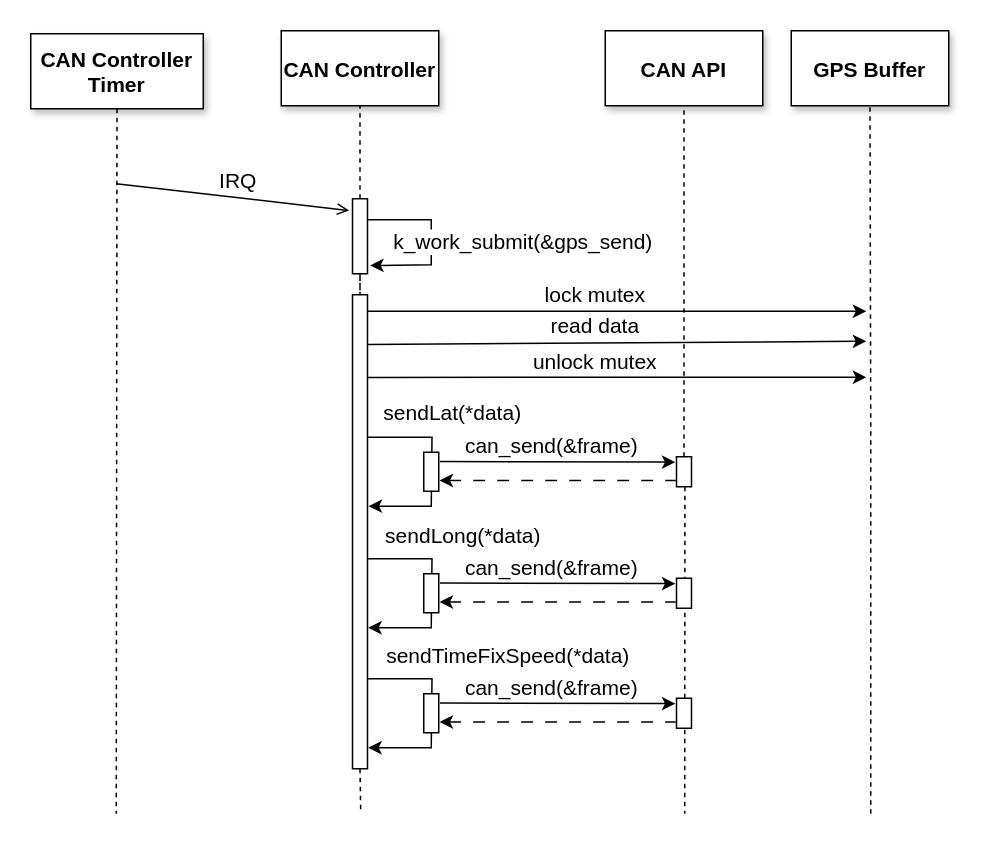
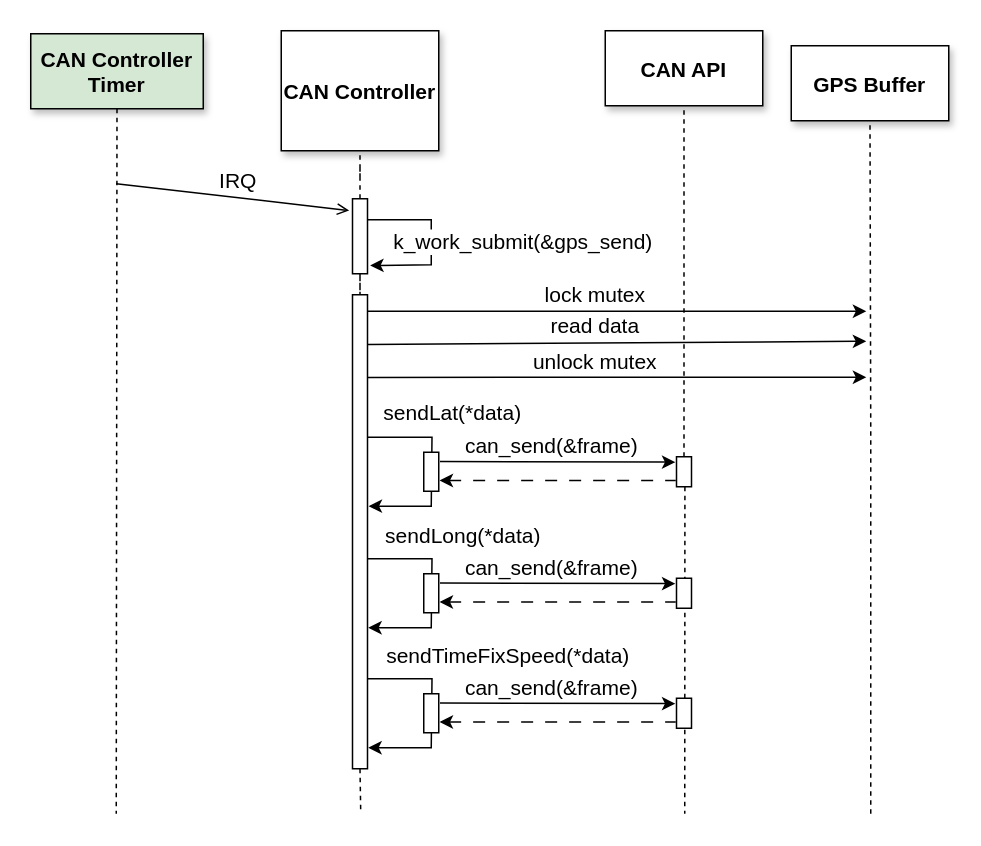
  <mxCell id="0" />
  <mxCell id="1" parent="0" />
  <mxCell id="2" value="" style="edgeStyle=orthogonalEdgeStyle;rounded=0;orthogonalLoop=1;jettySize=auto;html=1;dashed=1;endArrow=none;endFill=0;" edge="1" parent="1" source="18" target="11"><mxGeometry relative="1" as="geometry" /></mxCell>
  <mxCell id="3" value="" style="edgeStyle=orthogonalEdgeStyle;rounded=0;orthogonalLoop=1;jettySize=auto;html=1;endArrow=none;endFill=0;dashed=1;fontFamily=Helvetica;fontSize=14;exitX=0.5;exitY=1;exitDx=0;exitDy=0;" parent="1" edge="1" source="6"><mxGeometry relative="1" as="geometry"><mxPoint x="77" y="112" as="sourcePoint" /><mxPoint x="77" y="542" as="targetPoint" /></mxGeometry></mxCell>
  <mxCell id="4" value="" style="endArrow=open;html=1;rounded=0;endFill=0;fontFamily=Helvetica;fontSize=14;entryX=-0.221;entryY=0.157;entryDx=0;entryDy=0;entryPerimeter=0;" parent="1" target="18" edge="1"><mxGeometry width="50" height="50" relative="1" as="geometry"><mxPoint x="77" y="122" as="sourcePoint" /><mxPoint x="197" y="132" as="targetPoint" /></mxGeometry></mxCell>
  <mxCell id="5" value="IRQ" style="edgeLabel;html=1;align=center;verticalAlign=middle;resizable=0;points=[];fontFamily=Helvetica;fontSize=14;" parent="4" vertex="1" connectable="0"><mxGeometry x="-0.195" y="-2" relative="1" as="geometry"><mxPoint x="18" y="-12" as="offset" /></mxGeometry></mxCell>
- <mxCell id="6" value="CAN Controller&#10;Timer" style="shadow=1;fontFamily=Helvetica;fontSize=14;fontStyle=1" vertex="1" parent="1"><mxGeometry x="20" y="22" width="115" height="50" as="geometry" /></mxCell>
+ <mxCell id="6" value="CAN Controller&#10;Timer" style="shadow=1;fontFamily=Helvetica;fontSize=14;fontStyle=1;fillColor=#d5e8d4;" vertex="1" parent="1"><mxGeometry x="20" y="22" width="115" height="50" as="geometry" /></mxCell>
  <mxCell id="7" value="CAN API" style="shadow=1;fontFamily=Helvetica;fontSize=14;fontStyle=1" vertex="1" parent="1"><mxGeometry x="403" y="20" width="105" height="50" as="geometry" /></mxCell>
  <mxCell id="8" value="" style="edgeStyle=elbowEdgeStyle;elbow=horizontal;endArrow=none;dashed=1;fontFamily=Helvetica;fontSize=14;" edge="1" parent="1"><mxGeometry x="230.0" y="310" width="100" height="100" as="geometry"><mxPoint x="456.105" y="324" as="sourcePoint" /><mxPoint x="456" y="542" as="targetPoint" /><Array as="points" /></mxGeometry></mxCell>
- <mxCell id="9" value="CAN Controller" style="shadow=1;fontFamily=Helvetica;fontSize=14;fontStyle=1" vertex="1" parent="1"><mxGeometry x="187" y="20" width="105" height="50" as="geometry" /></mxCell>
+ <mxCell id="9" value="CAN Controller" style="shadow=1;fontFamily=Helvetica;fontSize=14;fontStyle=1" vertex="1" parent="1"><mxGeometry x="187" y="20" width="105" height="80" as="geometry" /></mxCell>
  <mxCell id="10" value="" style="edgeStyle=elbowEdgeStyle;elbow=horizontal;endArrow=none;dashed=1;fontFamily=Helvetica;fontSize=14;exitX=0.5;exitY=1;exitDx=0;exitDy=0;" edge="1" parent="1" source="11"><mxGeometry x="230.0" y="310" width="100" height="100" as="geometry"><mxPoint x="240" y="262" as="sourcePoint" /><mxPoint x="240" y="542" as="targetPoint" /><Array as="points" /></mxGeometry></mxCell>
  <mxCell id="11" value="" style="rounded=0;whiteSpace=wrap;html=1;fontFamily=Helvetica;fontSize=14;" vertex="1" parent="1"><mxGeometry x="234.5" y="196" width="10" height="316" as="geometry" /></mxCell>
  <mxCell id="12" value="" style="endArrow=classic;html=1;rounded=0;entryX=-0.072;entryY=0.18;entryDx=0;entryDy=0;entryPerimeter=0;fontFamily=Helvetica;fontSize=14;exitX=1.084;exitY=0.238;exitDx=0;exitDy=0;exitPerimeter=0;" edge="1" parent="1" target="16" source="31"><mxGeometry width="50" height="50" relative="1" as="geometry"><mxPoint x="307" y="307" as="sourcePoint" /><mxPoint x="84.94" y="308.2" as="targetPoint" /><Array as="points" /></mxGeometry></mxCell>
  <mxCell id="13" value="can_send(&amp;amp;frame)" style="edgeLabel;html=1;align=center;verticalAlign=middle;resizable=0;points=[];fontFamily=Helvetica;fontSize=14;" vertex="1" connectable="0" parent="12"><mxGeometry x="0.287" relative="1" as="geometry"><mxPoint x="-27" y="-11" as="offset" /></mxGeometry></mxCell>
  <mxCell id="14" value="" style="endArrow=none;html=1;rounded=0;endFill=0;startArrow=classic;startFill=1;dashed=1;dashPattern=8 8;fontFamily=Helvetica;fontSize=14;entryX=-0.049;entryY=0.791;entryDx=0;entryDy=0;entryPerimeter=0;exitX=1.056;exitY=0.725;exitDx=0;exitDy=0;exitPerimeter=0;" edge="1" parent="1" target="16" source="31"><mxGeometry width="50" height="50" relative="1" as="geometry"><mxPoint x="327" y="320" as="sourcePoint" /><mxPoint x="357" y="320" as="targetPoint" /></mxGeometry></mxCell>
  <mxCell id="15" value="" style="edgeStyle=orthogonalEdgeStyle;rounded=0;orthogonalLoop=1;jettySize=auto;html=1;entryX=0.5;entryY=1;entryDx=0;entryDy=0;endArrow=none;endFill=0;dashed=1;" edge="1" parent="1" source="16" target="7"><mxGeometry relative="1" as="geometry"><mxPoint x="455.5" y="319" as="targetPoint" /></mxGeometry></mxCell>
  <mxCell id="16" value="" style="rounded=0;whiteSpace=wrap;html=1;fontFamily=Helvetica;fontSize=14;" vertex="1" parent="1"><mxGeometry x="450.5" y="304" width="10" height="20" as="geometry" /></mxCell>
  <mxCell id="17" value="" style="edgeStyle=orthogonalEdgeStyle;rounded=0;orthogonalLoop=1;jettySize=auto;html=1;startArrow=none;startFill=0;endArrow=none;endFill=0;dashed=1;" edge="1" parent="1" source="18" target="9"><mxGeometry relative="1" as="geometry" /></mxCell>
  <mxCell id="18" value="" style="rounded=0;whiteSpace=wrap;html=1;fontFamily=Helvetica;fontSize=14;" vertex="1" parent="1"><mxGeometry x="234.5" y="132" width="10" height="50" as="geometry" /></mxCell>
  <mxCell id="19" value="" style="endArrow=classic;html=1;rounded=0;entryX=1.176;entryY=0.81;entryDx=0;entryDy=0;entryPerimeter=0;fontFamily=Helvetica;fontSize=14;" edge="1" parent="1"><mxGeometry width="50" height="50" relative="1" as="geometry"><mxPoint x="244.5" y="146" as="sourcePoint" /><mxPoint x="246.26" y="176.5" as="targetPoint" /><Array as="points"><mxPoint x="287" y="146" /><mxPoint x="287" y="176" /></Array></mxGeometry></mxCell>
  <mxCell id="20" value="&lt;div style=&quot;font-size: 14px;&quot;&gt;k_work_submit(&amp;amp;gps_send)&lt;/div&gt;" style="edgeLabel;html=1;align=center;verticalAlign=middle;resizable=0;points=[];fontSize=14;fontFamily=Helvetica;" vertex="1" connectable="0" parent="19"><mxGeometry x="-0.028" relative="1" as="geometry"><mxPoint x="60" y="2" as="offset" /></mxGeometry></mxCell>
- <mxCell id="21" value="GPS Buffer" style="shadow=1;fontFamily=Helvetica;fontSize=14;fontStyle=1" vertex="1" parent="1"><mxGeometry x="527" y="20" width="105" height="50" as="geometry" /></mxCell>
+ <mxCell id="21" value="GPS Buffer" style="shadow=1;fontFamily=Helvetica;fontSize=14;fontStyle=1" vertex="1" parent="1"><mxGeometry x="527" y="30" width="105" height="50" as="geometry" /></mxCell>
  <mxCell id="22" value="" style="edgeStyle=orthogonalEdgeStyle;rounded=0;orthogonalLoop=1;jettySize=auto;html=1;entryX=0.5;entryY=1;entryDx=0;entryDy=0;endArrow=none;endFill=0;dashed=1;" edge="1" parent="1" target="21"><mxGeometry relative="1" as="geometry"><mxPoint x="579.5" y="319" as="targetPoint" /><mxPoint x="580" y="542" as="sourcePoint" /><Array as="points"><mxPoint x="580" y="286" /></Array></mxGeometry></mxCell>
  <mxCell id="23" value="" style="endArrow=classic;html=1;rounded=0;fontFamily=Helvetica;fontSize=14;exitX=1.007;exitY=0.795;exitDx=0;exitDy=0;exitPerimeter=0;" edge="1" parent="1"><mxGeometry width="50" height="50" relative="1" as="geometry"><mxPoint x="244.57" y="229.1" as="sourcePoint" /><mxPoint x="577" y="227" as="targetPoint" /></mxGeometry></mxCell>
  <mxCell id="24" value="read data" style="edgeLabel;html=1;align=center;verticalAlign=middle;resizable=0;points=[];fontFamily=Helvetica;fontSize=14;" vertex="1" connectable="0" parent="23"><mxGeometry x="0.388" y="-1" relative="1" as="geometry"><mxPoint x="-80" y="-12" as="offset" /></mxGeometry></mxCell>
  <mxCell id="25" value="" style="endArrow=classic;html=1;rounded=0;fontFamily=Helvetica;fontSize=14;exitX=1.007;exitY=0.553;exitDx=0;exitDy=0;exitPerimeter=0;" edge="1" parent="1"><mxGeometry width="50" height="50" relative="1" as="geometry"><mxPoint x="244.57" y="206.996" as="sourcePoint" /><mxPoint x="577" y="207" as="targetPoint" /></mxGeometry></mxCell>
  <mxCell id="26" value="lock mutex" style="edgeLabel;html=1;align=center;verticalAlign=middle;resizable=0;points=[];fontFamily=Helvetica;fontSize=14;" vertex="1" connectable="0" parent="25"><mxGeometry x="0.388" y="-1" relative="1" as="geometry"><mxPoint x="-80" y="-12" as="offset" /></mxGeometry></mxCell>
  <mxCell id="27" value="" style="endArrow=classic;html=1;rounded=0;fontFamily=Helvetica;fontSize=14;exitX=1.007;exitY=0.795;exitDx=0;exitDy=0;exitPerimeter=0;" edge="1" parent="1"><mxGeometry width="50" height="50" relative="1" as="geometry"><mxPoint x="244.5" y="251.1" as="sourcePoint" /><mxPoint x="577" y="251" as="targetPoint" /></mxGeometry></mxCell>
  <mxCell id="28" value="unlock mutex" style="edgeLabel;html=1;align=center;verticalAlign=middle;resizable=0;points=[];fontFamily=Helvetica;fontSize=14;" vertex="1" connectable="0" parent="27"><mxGeometry x="0.388" y="-1" relative="1" as="geometry"><mxPoint x="-80" y="-12" as="offset" /></mxGeometry></mxCell>
  <mxCell id="29" value="" style="endArrow=classic;html=1;rounded=0;exitX=0.95;exitY=0.078;exitDx=0;exitDy=0;exitPerimeter=0;fontFamily=Helvetica;fontSize=14;entryX=1.073;entryY=0.446;entryDx=0;entryDy=0;entryPerimeter=0;" edge="1" parent="1" target="11"><mxGeometry width="50" height="50" relative="1" as="geometry"><mxPoint x="244.5" y="291" as="sourcePoint" /><mxPoint x="247" y="337" as="targetPoint" /><Array as="points"><mxPoint x="287.5" y="291" /><mxPoint x="287" y="337" /></Array></mxGeometry></mxCell>
  <mxCell id="30" value="sendLat(*data)" style="edgeLabel;html=1;align=center;verticalAlign=middle;resizable=0;points=[];fontFamily=Helvetica;fontSize=14;" vertex="1" connectable="0" parent="29"><mxGeometry x="-0.665" y="2" relative="1" as="geometry"><mxPoint x="34" y="-15" as="offset" /></mxGeometry></mxCell>
  <mxCell id="31" value="" style="rounded=0;whiteSpace=wrap;html=1;fontFamily=Helvetica;fontSize=14;" vertex="1" parent="1"><mxGeometry x="282" y="301" width="10" height="26" as="geometry" /></mxCell>
  <mxCell id="32" value="" style="endArrow=classic;html=1;rounded=0;entryX=-0.072;entryY=0.18;entryDx=0;entryDy=0;entryPerimeter=0;fontFamily=Helvetica;fontSize=14;exitX=1.084;exitY=0.238;exitDx=0;exitDy=0;exitPerimeter=0;" edge="1" parent="1" source="38" target="35"><mxGeometry width="50" height="50" relative="1" as="geometry"><mxPoint x="307" y="388" as="sourcePoint" /><mxPoint x="84.94" y="389.2" as="targetPoint" /><Array as="points" /></mxGeometry></mxCell>
  <mxCell id="33" value="can_send(&amp;amp;frame)" style="edgeLabel;html=1;align=center;verticalAlign=middle;resizable=0;points=[];fontFamily=Helvetica;fontSize=14;" vertex="1" connectable="0" parent="32"><mxGeometry x="0.287" relative="1" as="geometry"><mxPoint x="-27" y="-11" as="offset" /></mxGeometry></mxCell>
  <mxCell id="34" value="" style="endArrow=none;html=1;rounded=0;endFill=0;startArrow=classic;startFill=1;dashed=1;dashPattern=8 8;fontFamily=Helvetica;fontSize=14;entryX=-0.049;entryY=0.791;entryDx=0;entryDy=0;entryPerimeter=0;exitX=1.056;exitY=0.725;exitDx=0;exitDy=0;exitPerimeter=0;" edge="1" parent="1" source="38" target="35"><mxGeometry width="50" height="50" relative="1" as="geometry"><mxPoint x="327" y="401" as="sourcePoint" /><mxPoint x="357" y="401" as="targetPoint" /></mxGeometry></mxCell>
  <mxCell id="35" value="" style="rounded=0;whiteSpace=wrap;html=1;fontFamily=Helvetica;fontSize=14;" vertex="1" parent="1"><mxGeometry x="450.5" y="385" width="10" height="20" as="geometry" /></mxCell>
  <mxCell id="36" value="" style="endArrow=classic;html=1;rounded=0;exitX=0.95;exitY=0.078;exitDx=0;exitDy=0;exitPerimeter=0;fontFamily=Helvetica;fontSize=14;entryX=1.071;entryY=0.512;entryDx=0;entryDy=0;entryPerimeter=0;" edge="1" parent="1"><mxGeometry width="50" height="50" relative="1" as="geometry"><mxPoint x="244.5" y="372" as="sourcePoint" /><mxPoint x="245" y="418" as="targetPoint" /><Array as="points"><mxPoint x="287.5" y="372" /><mxPoint x="287" y="418" /></Array></mxGeometry></mxCell>
  <mxCell id="37" value="sendLong(*data)" style="edgeLabel;html=1;align=center;verticalAlign=middle;resizable=0;points=[];fontFamily=Helvetica;fontSize=14;" vertex="1" connectable="0" parent="36"><mxGeometry x="-0.665" y="2" relative="1" as="geometry"><mxPoint x="41" y="-14" as="offset" /></mxGeometry></mxCell>
  <mxCell id="38" value="" style="rounded=0;whiteSpace=wrap;html=1;fontFamily=Helvetica;fontSize=14;" vertex="1" parent="1"><mxGeometry x="282" y="382" width="10" height="26" as="geometry" /></mxCell>
  <mxCell id="39" value="" style="endArrow=classic;html=1;rounded=0;entryX=-0.072;entryY=0.18;entryDx=0;entryDy=0;entryPerimeter=0;fontFamily=Helvetica;fontSize=14;exitX=1.084;exitY=0.238;exitDx=0;exitDy=0;exitPerimeter=0;" edge="1" parent="1" source="45" target="42"><mxGeometry width="50" height="50" relative="1" as="geometry"><mxPoint x="307" y="468" as="sourcePoint" /><mxPoint x="84.94" y="469.2" as="targetPoint" /><Array as="points" /></mxGeometry></mxCell>
  <mxCell id="40" value="can_send(&amp;amp;frame)" style="edgeLabel;html=1;align=center;verticalAlign=middle;resizable=0;points=[];fontFamily=Helvetica;fontSize=14;" vertex="1" connectable="0" parent="39"><mxGeometry x="0.287" relative="1" as="geometry"><mxPoint x="-27" y="-11" as="offset" /></mxGeometry></mxCell>
  <mxCell id="41" value="" style="endArrow=none;html=1;rounded=0;endFill=0;startArrow=classic;startFill=1;dashed=1;dashPattern=8 8;fontFamily=Helvetica;fontSize=14;entryX=-0.049;entryY=0.791;entryDx=0;entryDy=0;entryPerimeter=0;exitX=1.056;exitY=0.725;exitDx=0;exitDy=0;exitPerimeter=0;" edge="1" parent="1" source="45" target="42"><mxGeometry width="50" height="50" relative="1" as="geometry"><mxPoint x="327" y="481" as="sourcePoint" /><mxPoint x="357" y="481" as="targetPoint" /></mxGeometry></mxCell>
  <mxCell id="42" value="" style="rounded=0;whiteSpace=wrap;html=1;fontFamily=Helvetica;fontSize=14;" vertex="1" parent="1"><mxGeometry x="450.5" y="465" width="10" height="20" as="geometry" /></mxCell>
  <mxCell id="43" value="" style="endArrow=classic;html=1;rounded=0;exitX=0.95;exitY=0.078;exitDx=0;exitDy=0;exitPerimeter=0;fontFamily=Helvetica;fontSize=14;entryX=1.071;entryY=0.512;entryDx=0;entryDy=0;entryPerimeter=0;" edge="1" parent="1"><mxGeometry width="50" height="50" relative="1" as="geometry"><mxPoint x="244.5" y="452" as="sourcePoint" /><mxPoint x="245" y="498" as="targetPoint" /><Array as="points"><mxPoint x="287.5" y="452" /><mxPoint x="287" y="498" /></Array></mxGeometry></mxCell>
  <mxCell id="44" value="sendTimeFixSpeed(*data)" style="edgeLabel;html=1;align=center;verticalAlign=middle;resizable=0;points=[];fontFamily=Helvetica;fontSize=14;" vertex="1" connectable="0" parent="43"><mxGeometry x="-0.665" y="2" relative="1" as="geometry"><mxPoint x="71" y="-14" as="offset" /></mxGeometry></mxCell>
  <mxCell id="45" value="" style="rounded=0;whiteSpace=wrap;html=1;fontFamily=Helvetica;fontSize=14;" vertex="1" parent="1"><mxGeometry x="282" y="462" width="10" height="26" as="geometry" /></mxCell>
